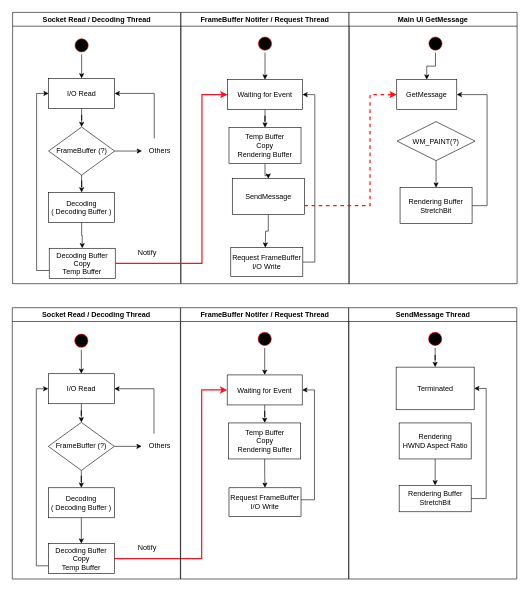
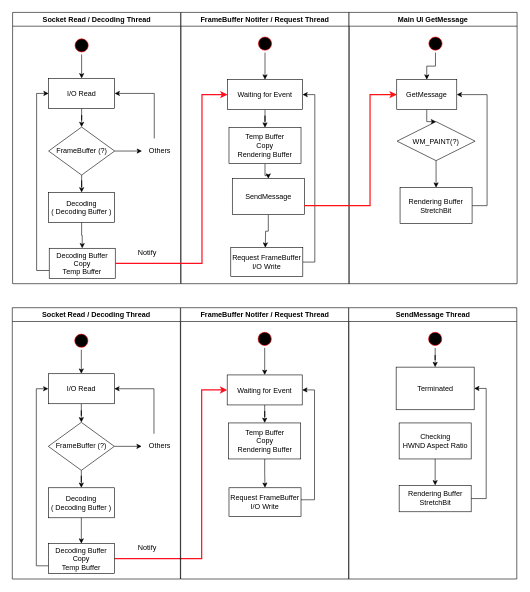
  <mxCell id="0" />
  <mxCell id="1" parent="0" />
  <mxCell id="2" value="Socket Read / Decoding Thread" style="swimlane;whiteSpace=wrap" parent="1" vertex="1"><mxGeometry x="20.5" y="20" width="280" height="452" as="geometry" /></mxCell>
  <mxCell id="3" style="edgeStyle=orthogonalEdgeStyle;rounded=0;orthogonalLoop=1;jettySize=auto;html=1;" edge="1" parent="2" source="4" target="6"><mxGeometry relative="1" as="geometry" /></mxCell>
  <mxCell id="4" value="" style="ellipse;shape=startState;fillColor=#000000;strokeColor=#ff0000;" parent="2" vertex="1"><mxGeometry x="100" y="40" width="30" height="30" as="geometry" /></mxCell>
  <mxCell id="5" style="edgeStyle=orthogonalEdgeStyle;rounded=0;orthogonalLoop=1;jettySize=auto;html=1;" edge="1" parent="2" source="6" target="13"><mxGeometry relative="1" as="geometry" /></mxCell>
  <mxCell id="6" value="I/O Read" style="" parent="2" vertex="1"><mxGeometry x="60" y="110" width="110" height="50" as="geometry" /></mxCell>
  <mxCell id="7" style="edgeStyle=orthogonalEdgeStyle;rounded=0;orthogonalLoop=1;jettySize=auto;html=1;" edge="1" parent="2" source="8" target="10"><mxGeometry relative="1" as="geometry" /></mxCell>
  <mxCell id="8" value="Decoding&#10;( Decoding Buffer )" style="fillColor=#FFFFFF;strokeColor=#000000;" parent="2" vertex="1"><mxGeometry x="60" y="300" width="110" height="50" as="geometry" /></mxCell>
  <mxCell id="9" style="edgeStyle=orthogonalEdgeStyle;rounded=0;orthogonalLoop=1;jettySize=auto;html=1;entryX=0;entryY=0.5;entryDx=0;entryDy=0;" edge="1" parent="2" source="10" target="6"><mxGeometry relative="1" as="geometry"><Array as="points"><mxPoint x="40" y="430" /><mxPoint x="40" y="135" /></Array></mxGeometry></mxCell>
  <mxCell id="10" value="Decoding Buffer&#10;Copy&#10;Temp Buffer" style="fillColor=#FFFFFF;strokeColor=#000000;" parent="2" vertex="1"><mxGeometry x="61" y="393" width="110" height="50" as="geometry" /></mxCell>
  <mxCell id="11" style="edgeStyle=orthogonalEdgeStyle;rounded=0;orthogonalLoop=1;jettySize=auto;html=1;entryX=0.5;entryY=0;entryDx=0;entryDy=0;" edge="1" parent="2" source="13" target="8"><mxGeometry relative="1" as="geometry" /></mxCell>
  <mxCell id="12" style="edgeStyle=orthogonalEdgeStyle;rounded=0;orthogonalLoop=1;jettySize=auto;html=1;" edge="1" parent="2" source="13" target="15"><mxGeometry relative="1" as="geometry" /></mxCell>
  <mxCell id="13" value="FrameBuffer (?)" style="rhombus;whiteSpace=wrap;html=1;" vertex="1" parent="2"><mxGeometry x="60" y="191" width="110" height="80" as="geometry" /></mxCell>
  <mxCell id="14" style="edgeStyle=orthogonalEdgeStyle;rounded=0;orthogonalLoop=1;jettySize=auto;html=1;entryX=1;entryY=0.5;entryDx=0;entryDy=0;" edge="1" parent="2" source="15" target="6"><mxGeometry relative="1" as="geometry"><Array as="points"><mxPoint x="236" y="135" /></Array></mxGeometry></mxCell>
  <mxCell id="15" value="Others" style="text;html=1;align=center;verticalAlign=middle;whiteSpace=wrap;rounded=0;" vertex="1" parent="2"><mxGeometry x="215.5" y="210" width="60" height="42" as="geometry" /></mxCell>
  <mxCell id="16" value="Notify" style="text;html=1;align=center;verticalAlign=middle;whiteSpace=wrap;rounded=0;" vertex="1" parent="2"><mxGeometry x="194.5" y="386" width="60" height="30" as="geometry" /></mxCell>
  <mxCell id="17" value="FrameBuffer Notifer / Request Thread" style="swimlane;whiteSpace=wrap" parent="1" vertex="1"><mxGeometry x="301" y="20" width="280" height="452" as="geometry"><mxRectangle x="724.5" y="128" width="140" height="30" as="alternateBounds" /></mxGeometry></mxCell>
  <mxCell id="18" style="edgeStyle=orthogonalEdgeStyle;rounded=0;orthogonalLoop=1;jettySize=auto;html=1;entryX=0.5;entryY=0;entryDx=0;entryDy=0;" edge="1" parent="17" source="19" target="23"><mxGeometry relative="1" as="geometry" /></mxCell>
  <mxCell id="19" value="Waiting for Event" style="" parent="17" vertex="1"><mxGeometry x="77.5" y="112" width="125" height="50" as="geometry" /></mxCell>
  <mxCell id="20" style="edgeStyle=orthogonalEdgeStyle;rounded=0;orthogonalLoop=1;jettySize=auto;html=1;" edge="1" parent="17" source="21" target="19"><mxGeometry relative="1" as="geometry" /></mxCell>
  <mxCell id="21" value="" style="ellipse;shape=startState;fillColor=#000000;strokeColor=#ff0000;" vertex="1" parent="17"><mxGeometry x="125" y="37" width="30" height="30" as="geometry" /></mxCell>
  <mxCell id="22" style="edgeStyle=orthogonalEdgeStyle;rounded=0;orthogonalLoop=1;jettySize=auto;html=1;entryX=0.5;entryY=0;entryDx=0;entryDy=0;" edge="1" parent="17" source="23" target="25"><mxGeometry relative="1" as="geometry" /></mxCell>
  <mxCell id="23" value="Temp Buffer&lt;div&gt;Copy&lt;/div&gt;&lt;div&gt;Rendering Buffer&lt;/div&gt;" style="rounded=0;whiteSpace=wrap;html=1;fillColor=#FFFFFF;strokeColor=#000000;fillStyle=auto;" vertex="1" parent="17"><mxGeometry x="80" y="192" width="120" height="60" as="geometry" /></mxCell>
  <mxCell id="24" style="edgeStyle=orthogonalEdgeStyle;rounded=0;orthogonalLoop=1;jettySize=auto;html=1;" edge="1" parent="17" source="25"><mxGeometry relative="1" as="geometry"><mxPoint x="140.5" y="392" as="targetPoint" /></mxGeometry></mxCell>
  <mxCell id="25" value="SendMessage" style="rounded=0;whiteSpace=wrap;html=1;" vertex="1" parent="17"><mxGeometry x="85.5" y="277" width="120" height="60" as="geometry" /></mxCell>
  <mxCell id="26" style="edgeStyle=orthogonalEdgeStyle;rounded=0;orthogonalLoop=1;jettySize=auto;html=1;entryX=1;entryY=0.5;entryDx=0;entryDy=0;" edge="1" parent="17" source="27" target="19"><mxGeometry relative="1" as="geometry"><Array as="points"><mxPoint x="223" y="416" /><mxPoint x="223" y="137" /></Array></mxGeometry></mxCell>
  <mxCell id="27" value="Request FrameBuffer&lt;br&gt;I/O Write" style="rounded=0;whiteSpace=wrap;html=1;" vertex="1" parent="17"><mxGeometry x="83" y="392" width="120" height="48" as="geometry" /></mxCell>
  <mxCell id="28" value="Main UI GetMessage" style="swimlane;whiteSpace=wrap" vertex="1" parent="1"><mxGeometry x="581" y="20" width="280" height="452" as="geometry"><mxRectangle x="724.5" y="128" width="140" height="30" as="alternateBounds" /></mxGeometry></mxCell>
+ <mxCell id="29" style="edgeStyle=orthogonalEdgeStyle;rounded=0;orthogonalLoop=1;jettySize=auto;html=1;entryX=0.5;entryY=0;entryDx=0;entryDy=0;" edge="1" parent="28" source="30" target="34"><mxGeometry relative="1" as="geometry" /></mxCell>
  <mxCell id="30" value="GetMessage" style="" vertex="1" parent="28"><mxGeometry x="79.5" y="112" width="100" height="50" as="geometry" /></mxCell>
  <mxCell id="31" style="edgeStyle=orthogonalEdgeStyle;rounded=0;orthogonalLoop=1;jettySize=auto;html=1;" edge="1" parent="28" source="32" target="30"><mxGeometry relative="1" as="geometry" /></mxCell>
  <mxCell id="32" value="" style="ellipse;shape=startState;fillColor=#000000;strokeColor=#ff0000;" vertex="1" parent="28"><mxGeometry x="129" y="37" width="30" height="30" as="geometry" /></mxCell>
  <mxCell id="33" style="edgeStyle=orthogonalEdgeStyle;rounded=0;orthogonalLoop=1;jettySize=auto;html=1;" edge="1" parent="28" source="34" target="36"><mxGeometry relative="1" as="geometry" /></mxCell>
  <mxCell id="34" value="WM_PAINT(?)" style="rhombus;whiteSpace=wrap;html=1;" vertex="1" parent="28"><mxGeometry x="80" y="182" width="130" height="65" as="geometry" /></mxCell>
  <mxCell id="35" style="edgeStyle=orthogonalEdgeStyle;rounded=0;orthogonalLoop=1;jettySize=auto;html=1;entryX=1;entryY=0.5;entryDx=0;entryDy=0;" edge="1" parent="28" source="36" target="30"><mxGeometry relative="1" as="geometry"><Array as="points"><mxPoint x="230" y="322" /><mxPoint x="230" y="137" /></Array></mxGeometry></mxCell>
  <mxCell id="36" value="&lt;div&gt;Rendering Buffer&lt;/div&gt;StretchBit" style="rounded=0;whiteSpace=wrap;html=1;" vertex="1" parent="28"><mxGeometry x="85" y="292" width="120" height="60" as="geometry" /></mxCell>
- <mxCell id="37" style="edgeStyle=orthogonalEdgeStyle;rounded=0;orthogonalLoop=1;jettySize=auto;html=1;entryX=0;entryY=0.5;entryDx=0;entryDy=0;strokeColor=#FF1212;strokeWidth=2;dashed=1;" edge="1" parent="1" source="25" target="30"><mxGeometry relative="1" as="geometry"><Array as="points"><mxPoint x="616" y="342" /><mxPoint x="616" y="157" /></Array></mxGeometry></mxCell>
+ <mxCell id="37" style="edgeStyle=orthogonalEdgeStyle;rounded=0;orthogonalLoop=1;jettySize=auto;html=1;entryX=0;entryY=0.5;entryDx=0;entryDy=0;strokeColor=#FF1212;strokeWidth=2;" edge="1" parent="1" source="25" target="30"><mxGeometry relative="1" as="geometry"><Array as="points"><mxPoint x="616" y="342" /><mxPoint x="616" y="157" /></Array></mxGeometry></mxCell>
  <mxCell id="38" style="edgeStyle=orthogonalEdgeStyle;rounded=0;orthogonalLoop=1;jettySize=auto;html=1;exitX=1;exitY=0.5;exitDx=0;exitDy=0;entryX=0;entryY=0.5;entryDx=0;entryDy=0;strokeColor=#FF0F1F;strokeWidth=2;" edge="1" parent="1" source="10" target="19"><mxGeometry relative="1" as="geometry"><Array as="points"><mxPoint x="336" y="438" /><mxPoint x="336" y="157" /></Array></mxGeometry></mxCell>
  <mxCell id="39" style="edgeStyle=orthogonalEdgeStyle;rounded=0;orthogonalLoop=1;jettySize=auto;html=1;exitX=1;exitY=0.5;exitDx=0;exitDy=0;entryX=0;entryY=0.5;entryDx=0;entryDy=0;strokeColor=#FF0F1F;strokeWidth=2;" edge="1" source="69" target="54" parent="1"><mxGeometry relative="1" as="geometry"><Array as="points"><mxPoint x="335.5" y="930" /><mxPoint x="335.5" y="649" /></Array></mxGeometry></mxCell>
  <mxCell id="40" value="Socket Read / Decoding Thread" style="swimlane;whiteSpace=wrap" vertex="1" parent="1"><mxGeometry x="20" y="512" width="280" height="452" as="geometry" /></mxCell>
  <mxCell id="41" style="edgeStyle=orthogonalEdgeStyle;rounded=0;orthogonalLoop=1;jettySize=auto;html=1;" edge="1" parent="40" source="42" target="44"><mxGeometry relative="1" as="geometry" /></mxCell>
  <mxCell id="42" value="" style="ellipse;shape=startState;fillColor=#000000;strokeColor=#ff0000;" vertex="1" parent="40"><mxGeometry x="100" y="40" width="30" height="30" as="geometry" /></mxCell>
  <mxCell id="43" style="edgeStyle=orthogonalEdgeStyle;rounded=0;orthogonalLoop=1;jettySize=auto;html=1;" edge="1" parent="40" source="44" target="48"><mxGeometry relative="1" as="geometry" /></mxCell>
  <mxCell id="44" value="I/O Read" style="" vertex="1" parent="40"><mxGeometry x="60" y="110" width="110" height="50" as="geometry" /></mxCell>
  <mxCell id="45" value="Decoding&#10;( Decoding Buffer )" style="fillColor=#FFFFFF;strokeColor=#000000;" vertex="1" parent="40"><mxGeometry x="60" y="300" width="110" height="50" as="geometry" /></mxCell>
  <mxCell id="46" style="edgeStyle=orthogonalEdgeStyle;rounded=0;orthogonalLoop=1;jettySize=auto;html=1;entryX=0.5;entryY=0;entryDx=0;entryDy=0;" edge="1" parent="40" source="48" target="45"><mxGeometry relative="1" as="geometry" /></mxCell>
  <mxCell id="47" style="edgeStyle=orthogonalEdgeStyle;rounded=0;orthogonalLoop=1;jettySize=auto;html=1;" edge="1" parent="40" source="48" target="50"><mxGeometry relative="1" as="geometry" /></mxCell>
  <mxCell id="48" value="FrameBuffer (?)" style="rhombus;whiteSpace=wrap;html=1;" vertex="1" parent="40"><mxGeometry x="60" y="191" width="110" height="80" as="geometry" /></mxCell>
  <mxCell id="49" style="edgeStyle=orthogonalEdgeStyle;rounded=0;orthogonalLoop=1;jettySize=auto;html=1;entryX=1;entryY=0.5;entryDx=0;entryDy=0;" edge="1" parent="40" source="50" target="44"><mxGeometry relative="1" as="geometry"><Array as="points"><mxPoint x="236" y="135" /></Array></mxGeometry></mxCell>
  <mxCell id="50" value="Others" style="text;html=1;align=center;verticalAlign=middle;whiteSpace=wrap;rounded=0;" vertex="1" parent="40"><mxGeometry x="215.5" y="210" width="60" height="42" as="geometry" /></mxCell>
  <mxCell id="51" value="Notify" style="text;html=1;align=center;verticalAlign=middle;whiteSpace=wrap;rounded=0;" vertex="1" parent="40"><mxGeometry x="194.5" y="386" width="60" height="30" as="geometry" /></mxCell>
  <mxCell id="52" value="FrameBuffer Notifer / Request Thread" style="swimlane;whiteSpace=wrap" vertex="1" parent="1"><mxGeometry x="300.5" y="512" width="280" height="452" as="geometry"><mxRectangle x="724.5" y="128" width="140" height="30" as="alternateBounds" /></mxGeometry></mxCell>
  <mxCell id="53" style="edgeStyle=orthogonalEdgeStyle;rounded=0;orthogonalLoop=1;jettySize=auto;html=1;entryX=0.5;entryY=0;entryDx=0;entryDy=0;" edge="1" parent="52" source="54" target="58"><mxGeometry relative="1" as="geometry" /></mxCell>
  <mxCell id="54" value="Waiting for Event" style="" vertex="1" parent="52"><mxGeometry x="77.5" y="112" width="125" height="50" as="geometry" /></mxCell>
  <mxCell id="55" style="edgeStyle=orthogonalEdgeStyle;rounded=0;orthogonalLoop=1;jettySize=auto;html=1;" edge="1" parent="52" source="56" target="54"><mxGeometry relative="1" as="geometry" /></mxCell>
  <mxCell id="56" value="" style="ellipse;shape=startState;fillColor=#000000;strokeColor=#ff0000;" vertex="1" parent="52"><mxGeometry x="125" y="37" width="30" height="30" as="geometry" /></mxCell>
  <mxCell id="57" style="edgeStyle=orthogonalEdgeStyle;rounded=0;orthogonalLoop=1;jettySize=auto;html=1;" edge="1" parent="52" source="58" target="60"><mxGeometry relative="1" as="geometry" /></mxCell>
  <mxCell id="58" value="Temp Buffer&lt;div&gt;Copy&lt;/div&gt;&lt;div&gt;Rendering Buffer&lt;/div&gt;" style="rounded=0;whiteSpace=wrap;html=1;fillColor=#FFFFFF;strokeColor=#000000;fillStyle=auto;" vertex="1" parent="52"><mxGeometry x="80" y="192" width="120" height="60" as="geometry" /></mxCell>
  <mxCell id="59" style="edgeStyle=orthogonalEdgeStyle;rounded=0;orthogonalLoop=1;jettySize=auto;html=1;entryX=1;entryY=0.5;entryDx=0;entryDy=0;" edge="1" parent="52" source="60" target="54"><mxGeometry relative="1" as="geometry"><Array as="points"><mxPoint x="223" y="320" /><mxPoint x="223" y="137" /></Array></mxGeometry></mxCell>
  <mxCell id="60" value="Request FrameBuffer&lt;br&gt;I/O Write" style="rounded=0;whiteSpace=wrap;html=1;" vertex="1" parent="52"><mxGeometry x="80.5" y="300" width="120" height="48" as="geometry" /></mxCell>
  <mxCell id="61" value="SendMessage Thread" style="swimlane;whiteSpace=wrap" vertex="1" parent="1"><mxGeometry x="580.5" y="512" width="280" height="452" as="geometry"><mxRectangle x="724.5" y="128" width="140" height="30" as="alternateBounds" /></mxGeometry></mxCell>
  <mxCell id="62" style="edgeStyle=orthogonalEdgeStyle;rounded=0;orthogonalLoop=1;jettySize=auto;html=1;" edge="1" parent="61" source="63" target="64"><mxGeometry relative="1" as="geometry" /></mxCell>
  <mxCell id="63" value="" style="ellipse;shape=startState;fillColor=#000000;strokeColor=#ff0000;" vertex="1" parent="61"><mxGeometry x="129" y="37" width="30" height="30" as="geometry" /></mxCell>
  <mxCell id="64" value="Terminated" style="whiteSpace=wrap;html=1;rounded=0;" vertex="1" parent="61"><mxGeometry x="79" y="99" width="130" height="71" as="geometry" /></mxCell>
  <mxCell id="65" style="edgeStyle=orthogonalEdgeStyle;rounded=0;orthogonalLoop=1;jettySize=auto;html=1;entryX=1;entryY=0.5;entryDx=0;entryDy=0;" edge="1" parent="61" source="66" target="64"><mxGeometry relative="1" as="geometry"><Array as="points"><mxPoint x="229" y="318" /><mxPoint x="229" y="135" /><mxPoint x="209" y="135" /></Array></mxGeometry></mxCell>
  <mxCell id="66" value="&lt;div&gt;Rendering Buffer&lt;/div&gt;StretchBit" style="rounded=0;whiteSpace=wrap;html=1;" vertex="1" parent="61"><mxGeometry x="84" y="296" width="120" height="44" as="geometry" /></mxCell>
  <mxCell id="67" style="edgeStyle=orthogonalEdgeStyle;rounded=0;orthogonalLoop=1;jettySize=auto;html=1;entryX=0.5;entryY=0;entryDx=0;entryDy=0;" edge="1" parent="61" source="68" target="66"><mxGeometry relative="1" as="geometry" /></mxCell>
- <mxCell id="68" value="Rendering&lt;div&gt;HWND Aspect Ratio&lt;/div&gt;" style="rounded=0;whiteSpace=wrap;html=1;fillColor=#FFFFFF;strokeColor=#000000;fillStyle=auto;" vertex="1" parent="61"><mxGeometry x="84" y="192" width="120" height="60" as="geometry" /></mxCell>
+ <mxCell id="68" value="Checking&lt;div&gt;HWND Aspect Ratio&lt;/div&gt;" style="rounded=0;whiteSpace=wrap;html=1;fillColor=#FFFFFF;strokeColor=#000000;fillStyle=auto;" vertex="1" parent="61"><mxGeometry x="84" y="192" width="120" height="60" as="geometry" /></mxCell>
  <mxCell id="69" value="Decoding Buffer&#10;Copy&#10;Temp Buffer" style="fillColor=#FFFFFF;strokeColor=#000000;" vertex="1" parent="1"><mxGeometry x="80" y="905" width="110" height="50" as="geometry" /></mxCell>
  <mxCell id="70" style="edgeStyle=orthogonalEdgeStyle;rounded=0;orthogonalLoop=1;jettySize=auto;html=1;entryX=0;entryY=0.5;entryDx=0;entryDy=0;" edge="1" parent="1" source="69" target="44"><mxGeometry relative="1" as="geometry"><Array as="points"><mxPoint x="60" y="942" /><mxPoint x="60" y="647" /></Array></mxGeometry></mxCell>
  <mxCell id="71" style="edgeStyle=orthogonalEdgeStyle;rounded=0;orthogonalLoop=1;jettySize=auto;html=1;entryX=0.5;entryY=0;entryDx=0;entryDy=0;" edge="1" parent="1" source="45" target="69"><mxGeometry relative="1" as="geometry" /></mxCell>
